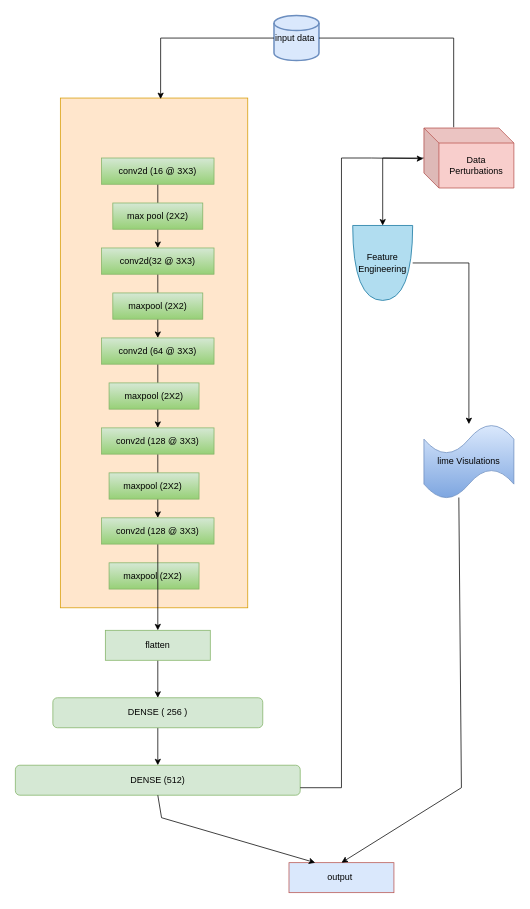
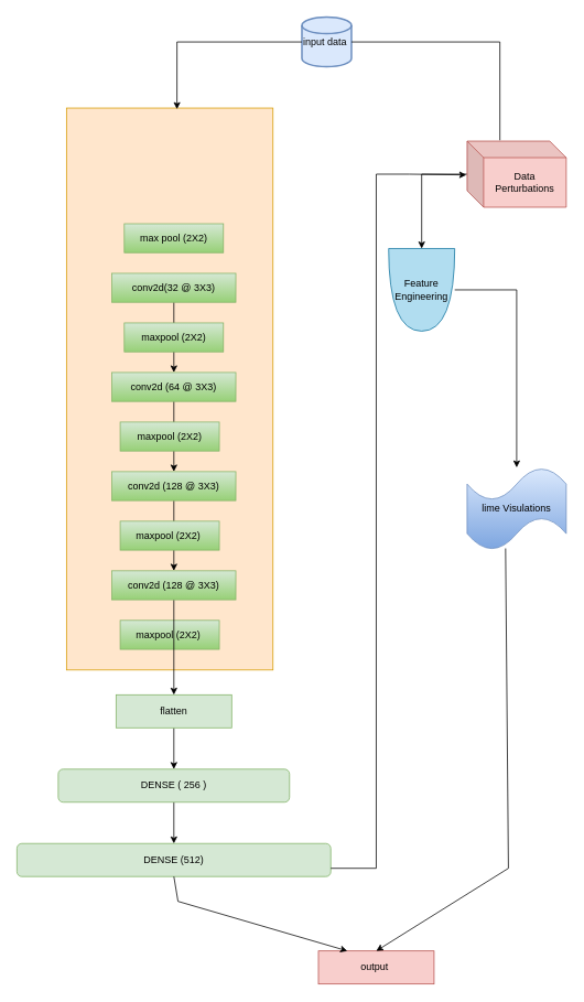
  <mxCell id="0" />
  <mxCell id="1" parent="0" />
  <mxCell id="2" value="" style="rounded=0;whiteSpace=wrap;html=1;fillColor=#ffe6cc;strokeColor=#d79b00;" parent="1" vertex="1"><mxGeometry x="80" y="130" width="250" height="680" as="geometry" /></mxCell>
- <mxCell id="3" value="" style="edgeStyle=orthogonalEdgeStyle;rounded=0;orthogonalLoop=1;jettySize=auto;html=1;" edge="1" parent="1" source="4" target="7"><mxGeometry relative="1" as="geometry" /></mxCell>
- <mxCell id="4" value="conv2d (16 @ 3X3)" style="rounded=0;whiteSpace=wrap;html=1;fillColor=#d5e8d4;strokeColor=#82b366;gradientColor=#97d077;" parent="1" vertex="1"><mxGeometry x="135" y="210" width="150" height="35" as="geometry" /></mxCell>
  <mxCell id="5" value="max pool (2X2)" style="rounded=0;whiteSpace=wrap;html=1;fillColor=#d5e8d4;strokeColor=#82b366;gradientColor=#97d077;" parent="1" vertex="1"><mxGeometry x="150" y="270" width="120" height="35" as="geometry" /></mxCell>
  <mxCell id="6" value="" style="edgeStyle=orthogonalEdgeStyle;rounded=0;orthogonalLoop=1;jettySize=auto;html=1;" edge="1" parent="1" source="7" target="10"><mxGeometry relative="1" as="geometry" /></mxCell>
  <mxCell id="7" value="conv2d(32 @ 3X3)" style="rounded=0;whiteSpace=wrap;html=1;fillColor=#d5e8d4;strokeColor=#82b366;gradientColor=#97d077;" parent="1" vertex="1"><mxGeometry x="135" y="330" width="150" height="35" as="geometry" /></mxCell>
  <mxCell id="8" value="maxpool (2X2)" style="rounded=0;whiteSpace=wrap;html=1;fillColor=#d5e8d4;strokeColor=#82b366;gradientColor=#97d077;" parent="1" vertex="1"><mxGeometry x="150" y="390" width="120" height="35" as="geometry" /></mxCell>
  <mxCell id="9" value="" style="edgeStyle=orthogonalEdgeStyle;rounded=0;orthogonalLoop=1;jettySize=auto;html=1;" edge="1" parent="1" source="10" target="13"><mxGeometry relative="1" as="geometry" /></mxCell>
  <mxCell id="10" value="conv2d (64 @ 3X3)" style="rounded=0;whiteSpace=wrap;html=1;fillColor=#d5e8d4;strokeColor=#82b366;gradientColor=#97d077;" parent="1" vertex="1"><mxGeometry x="135" y="450" width="150" height="35" as="geometry" /></mxCell>
  <mxCell id="11" value="maxpool (2X2)" style="rounded=0;whiteSpace=wrap;html=1;fillColor=#d5e8d4;strokeColor=#82b366;gradientColor=#97d077;" parent="1" vertex="1"><mxGeometry x="145" y="510" width="120" height="35" as="geometry" /></mxCell>
  <mxCell id="12" value="" style="edgeStyle=orthogonalEdgeStyle;rounded=0;orthogonalLoop=1;jettySize=auto;html=1;" edge="1" parent="1" source="13" target="23"><mxGeometry relative="1" as="geometry" /></mxCell>
  <mxCell id="13" value="conv2d (128 @ 3X3)" style="rounded=0;whiteSpace=wrap;html=1;fillColor=#d5e8d4;strokeColor=#82b366;gradientColor=#97d077;" parent="1" vertex="1"><mxGeometry x="135" y="570" width="150" height="35" as="geometry" /></mxCell>
  <mxCell id="14" value="maxpool (2X2)&amp;nbsp;" style="rounded=0;whiteSpace=wrap;html=1;fillColor=#d5e8d4;strokeColor=#82b366;gradientColor=#97d077;" parent="1" vertex="1"><mxGeometry x="145" y="630" width="120" height="35" as="geometry" /></mxCell>
  <mxCell id="15" value="maxpool (2X2)&amp;nbsp;" style="rounded=0;whiteSpace=wrap;html=1;fillColor=#d5e8d4;strokeColor=#82b366;gradientColor=#97d077;" parent="1" vertex="1"><mxGeometry x="145" y="750" width="120" height="35" as="geometry" /></mxCell>
  <mxCell id="16" value="" style="edgeStyle=orthogonalEdgeStyle;rounded=0;orthogonalLoop=1;jettySize=auto;html=1;" edge="1" parent="1" source="17" target="19"><mxGeometry relative="1" as="geometry" /></mxCell>
  <mxCell id="17" value="flatten" style="rounded=0;whiteSpace=wrap;html=1;fillColor=#d5e8d4;strokeColor=#82b366;" parent="1" vertex="1"><mxGeometry x="140" y="840" width="140" height="40" as="geometry" /></mxCell>
  <mxCell id="18" value="" style="edgeStyle=orthogonalEdgeStyle;rounded=0;orthogonalLoop=1;jettySize=auto;html=1;" edge="1" parent="1" source="19" target="20"><mxGeometry relative="1" as="geometry" /></mxCell>
  <mxCell id="19" value="DENSE ( 256 )" style="rounded=1;whiteSpace=wrap;html=1;fillColor=#d5e8d4;strokeColor=#82b366;" parent="1" vertex="1"><mxGeometry x="70" y="930" width="280" height="40" as="geometry" /></mxCell>
  <mxCell id="20" value="DENSE (512)" style="rounded=1;whiteSpace=wrap;html=1;fillColor=#d5e8d4;strokeColor=#82b366;" parent="1" vertex="1"><mxGeometry x="20" y="1020" width="380" height="40" as="geometry" /></mxCell>
- <mxCell id="21" value="output&amp;nbsp;" style="rounded=0;whiteSpace=wrap;html=1;fillColor=#dae8fc;strokeColor=#b85450;" parent="1" vertex="1"><mxGeometry x="385" y="1150" width="140" height="40" as="geometry" /></mxCell>
+ <mxCell id="21" value="output&amp;nbsp;" style="rounded=0;whiteSpace=wrap;html=1;fillColor=#f8cecc;strokeColor=#b85450;" parent="1" vertex="1"><mxGeometry x="385" y="1150" width="140" height="40" as="geometry" /></mxCell>
  <mxCell id="22" value="" style="edgeStyle=orthogonalEdgeStyle;rounded=0;orthogonalLoop=1;jettySize=auto;html=1;" edge="1" parent="1" source="23" target="17"><mxGeometry relative="1" as="geometry" /></mxCell>
  <mxCell id="23" value="conv2d (128 @ 3X3)" style="rounded=0;whiteSpace=wrap;html=1;fillColor=#d5e8d4;strokeColor=#82b366;gradientColor=#97d077;" parent="1" vertex="1"><mxGeometry x="135" y="690" width="150" height="35" as="geometry" /></mxCell>
  <mxCell id="24" value="" style="edgeStyle=orthogonalEdgeStyle;rounded=0;orthogonalLoop=1;jettySize=auto;html=1;" edge="1" parent="1" source="25" target="29"><mxGeometry relative="1" as="geometry" /></mxCell>
  <mxCell id="25" value="Data Perturbations" style="shape=cube;whiteSpace=wrap;html=1;boundedLbl=1;backgroundOutline=1;darkOpacity=0.05;darkOpacity2=0.1;fillColor=#f8cecc;strokeColor=#b85450;" vertex="1" parent="1"><mxGeometry x="565" y="170" width="120" height="80" as="geometry" /></mxCell>
  <mxCell id="26" value="input data&amp;nbsp;" style="strokeWidth=2;html=1;shape=mxgraph.flowchart.database;whiteSpace=wrap;fillColor=#dae8fc;strokeColor=#6c8ebf;" vertex="1" parent="1"><mxGeometry x="365" y="20" width="60" height="60" as="geometry" /></mxCell>
  <mxCell id="27" style="edgeStyle=orthogonalEdgeStyle;rounded=0;orthogonalLoop=1;jettySize=auto;html=1;exitX=0;exitY=0.5;exitDx=0;exitDy=0;exitPerimeter=0;entryX=0.535;entryY=0.002;entryDx=0;entryDy=0;entryPerimeter=0;" edge="1" parent="1" source="26" target="2"><mxGeometry relative="1" as="geometry" /></mxCell>
  <mxCell id="28" value="" style="edgeStyle=orthogonalEdgeStyle;rounded=0;orthogonalLoop=1;jettySize=auto;html=1;" edge="1" parent="1" source="29" target="30"><mxGeometry relative="1" as="geometry" /></mxCell>
  <mxCell id="29" value="Feature Engineering" style="shape=or;whiteSpace=wrap;html=1;fillColor=#b1ddf0;strokeColor=#10739e;direction=south;" vertex="1" parent="1"><mxGeometry x="470" y="300" width="80" height="100" as="geometry" /></mxCell>
  <mxCell id="30" value="lime Visulations" style="shape=tape;whiteSpace=wrap;html=1;fillColor=#dae8fc;gradientColor=#7ea6e0;strokeColor=#6c8ebf;" vertex="1" parent="1"><mxGeometry x="565" y="565" width="120" height="100" as="geometry" /></mxCell>
  <mxCell id="31" style="edgeStyle=orthogonalEdgeStyle;rounded=0;orthogonalLoop=1;jettySize=auto;html=1;exitX=1;exitY=0.5;exitDx=0;exitDy=0;exitPerimeter=0;entryX=0.331;entryY=-0.013;entryDx=0;entryDy=0;entryPerimeter=0;endArrow=none;" edge="1" parent="1" source="26" target="25"><mxGeometry relative="1" as="geometry" /></mxCell>
  <mxCell id="32" value="" style="endArrow=none;html=1;rounded=0;" edge="1" parent="1"><mxGeometry width="50" height="50" relative="1" as="geometry"><mxPoint x="400" y="1050" as="sourcePoint" /><mxPoint x="455" y="210" as="targetPoint" /><Array as="points"><mxPoint x="455" y="1050" /></Array></mxGeometry></mxCell>
  <mxCell id="33" value="" style="endArrow=classic;html=1;rounded=0;entryX=-0.008;entryY=0.511;entryDx=0;entryDy=0;entryPerimeter=0;" edge="1" parent="1" target="25"><mxGeometry width="50" height="50" relative="1" as="geometry"><mxPoint x="455" y="210" as="sourcePoint" /><mxPoint x="505" y="160" as="targetPoint" /><Array as="points"><mxPoint x="495" y="210" /></Array></mxGeometry></mxCell>
  <mxCell id="34" value="" style="endArrow=classic;html=1;rounded=0;exitX=0.5;exitY=1;exitDx=0;exitDy=0;entryX=0.25;entryY=0;entryDx=0;entryDy=0;" edge="1" parent="1" source="20" target="21"><mxGeometry width="50" height="50" relative="1" as="geometry"><mxPoint x="270" y="1150" as="sourcePoint" /><mxPoint x="320" y="1100" as="targetPoint" /><Array as="points"><mxPoint x="215" y="1090" /></Array></mxGeometry></mxCell>
  <mxCell id="35" value="" style="endArrow=none;html=1;rounded=0;entryX=0.388;entryY=0.979;entryDx=0;entryDy=0;entryPerimeter=0;" edge="1" parent="1" target="30"><mxGeometry width="50" height="50" relative="1" as="geometry"><mxPoint x="615" y="1050" as="sourcePoint" /><mxPoint x="455" y="670" as="targetPoint" /><Array as="points" /></mxGeometry></mxCell>
  <mxCell id="36" value="" style="endArrow=classic;html=1;rounded=0;entryX=0.5;entryY=0;entryDx=0;entryDy=0;" edge="1" parent="1" target="21"><mxGeometry width="50" height="50" relative="1" as="geometry"><mxPoint x="615" y="1050" as="sourcePoint" /><mxPoint x="455" y="1100" as="targetPoint" /><Array as="points" /></mxGeometry></mxCell>
